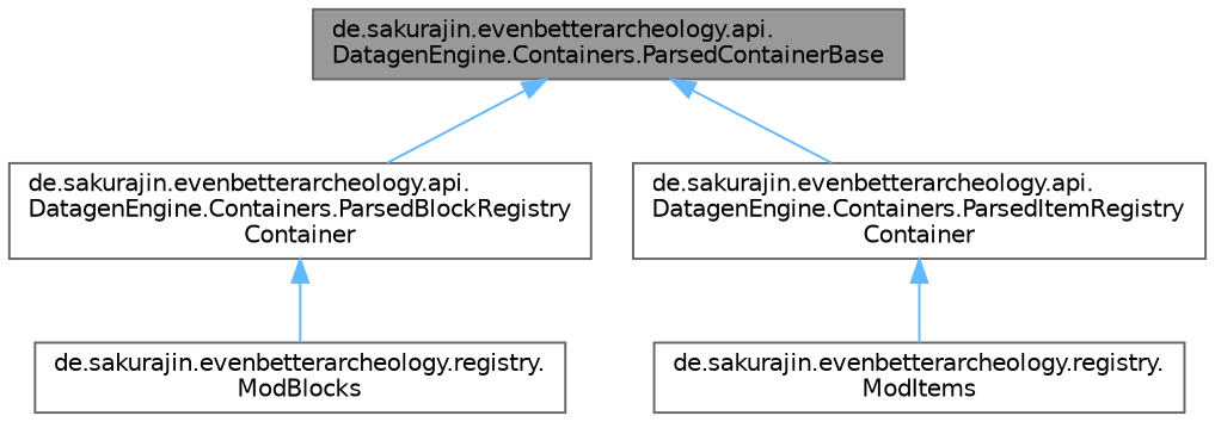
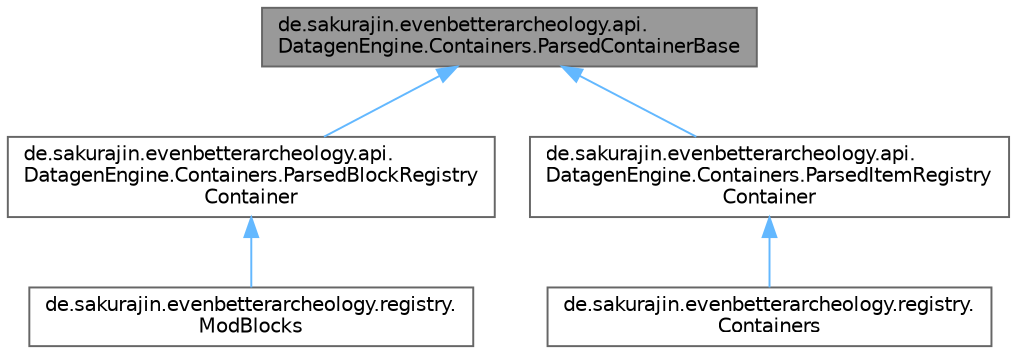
  digraph {
    rankdir=TB
    node [color=gray40 fillcolor=white fontname=Helvetica fontsize=10 shape=box style=filled]
    edge [color=steelblue1 dir=back fontname=Helvetica fontsize=10 labelfontname=Helvetica labelfontsize=10 style=solid]
    n1 [fillcolor=grey60 fontcolor=black height=0.2 label="de.sakurajin.evenbetterarcheology.api.\lDatagenEngine.Containers.ParsedContainerBase" width=0.4]
    n2 [height=0.2 label="de.sakurajin.evenbetterarcheology.api.\lDatagenEngine.Containers.ParsedBlockRegistry\lContainer" width=0.4]
    n3 [height=0.2 label="de.sakurajin.evenbetterarcheology.api.\lDatagenEngine.Containers.ParsedItemRegistry\lContainer" width=0.4]
    n4 [height=0.2 label="de.sakurajin.evenbetterarcheology.registry.\lModBlocks" width=0.4]
-   n5 [height=0.2 label="de.sakurajin.evenbetterarcheology.registry.\lModItems" width=0.4]
+   n5 [height=0.2 label="de.sakurajin.evenbetterarcheology.registry.\lContainers" width=0.4]
    n1 -> n2
    n1 -> n3
    n2 -> n4
    n3 -> n5
  }
